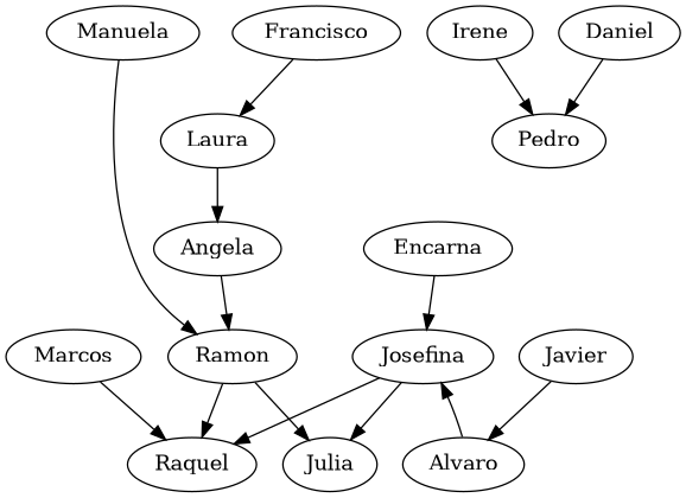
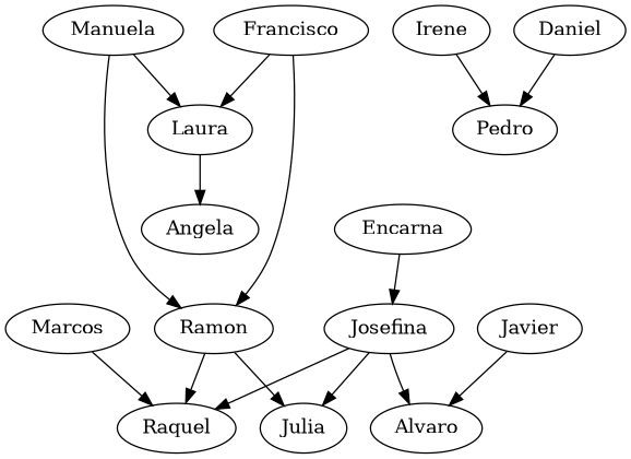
  strict digraph {
    node [color=black]
    edge [color=black]
    n1 [label=Francisco]
    n2 [label=Laura]
    n3 [label=Ramon]
    n4 [label=Angela]
    n5 [label=Raquel]
    n6 [label=Julia]
    n7 [label=Manuela]
    n8 [label=Marcos]
    n9 [label=Irene]
    n10 [label=Pedro]
    n11 [label=Daniel]
    n12 [label=Josefina]
    n13 [label=Alvaro]
    n14 [label=Encarna]
    n15 [label=Javier]
    n1 -> n2
-   n4 -> n3
+   n1 -> n3
    n2 -> n4
    n3 -> n5
    n3 -> n6
+   n7 -> n2
    n7 -> n3
    n8 -> n5
    n9 -> n10
    n11 -> n10
    n12 -> n5
    n12 -> n6
-   n13 -> n12
+   n12 -> n13
    n14 -> n12
    n15 -> n13
  }
